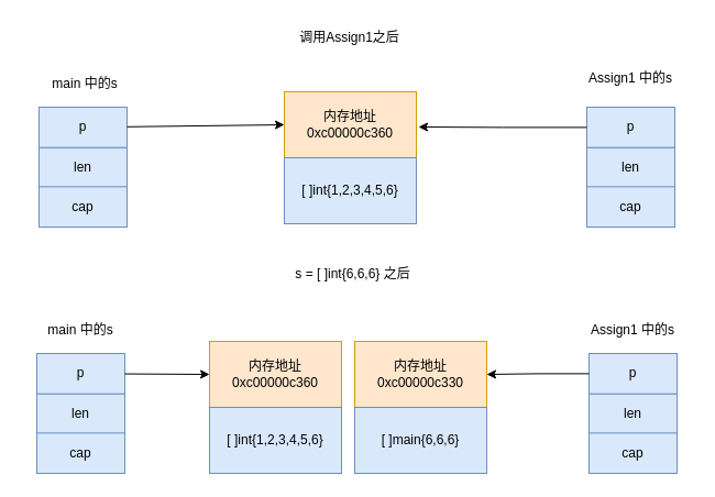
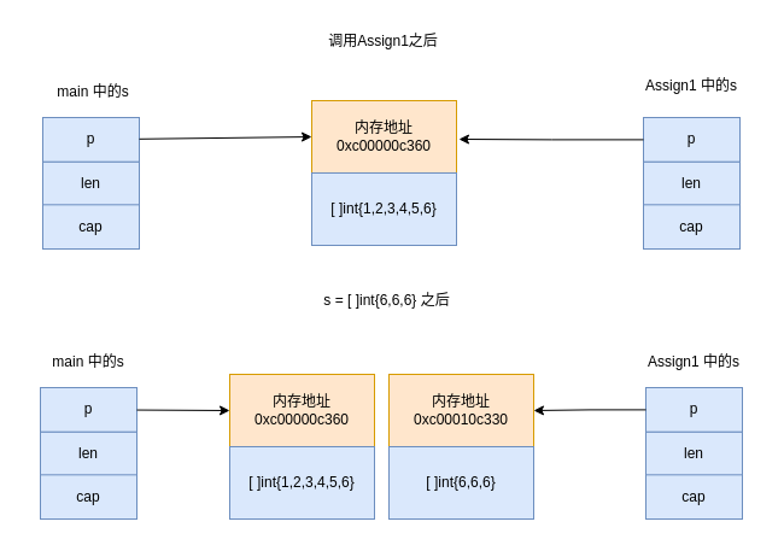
  <mxCell id="0" />
  <mxCell id="1" parent="0" />
  <mxCell id="2" value="" style="group;fillColor=#dae8fc;strokeColor=#6c8ebf;" vertex="1" connectable="0" parent="1"><mxGeometry x="35" y="97" width="80" height="109" as="geometry" /></mxCell>
  <mxCell id="3" value="len" style="rounded=0;whiteSpace=wrap;html=1;fillColor=#dae8fc;strokeColor=#6c8ebf;" vertex="1" parent="2"><mxGeometry y="36.667" width="80" height="36.667" as="geometry" /></mxCell>
  <mxCell id="4" value="p" style="rounded=0;whiteSpace=wrap;html=1;fillColor=#dae8fc;strokeColor=#6c8ebf;" vertex="1" parent="2"><mxGeometry width="80" height="36.667" as="geometry" /></mxCell>
  <mxCell id="5" value="cap" style="rounded=0;whiteSpace=wrap;html=1;fillColor=#dae8fc;strokeColor=#6c8ebf;" vertex="1" parent="2"><mxGeometry y="72.333" width="80" height="36.667" as="geometry" /></mxCell>
  <mxCell id="6" value="" style="group;fillColor=#dae8fc;strokeColor=#6c8ebf;" vertex="1" connectable="0" parent="1"><mxGeometry x="258" y="83" width="120" height="120" as="geometry" /></mxCell>
  <mxCell id="7" value="内存地址0xc00000c360" style="rounded=0;whiteSpace=wrap;html=1;fillColor=#ffe6cc;strokeColor=#d79b00;" vertex="1" parent="6"><mxGeometry width="120" height="60" as="geometry" /></mxCell>
  <mxCell id="8" value="[ ]int{1,2,3,4,5,6}" style="rounded=0;whiteSpace=wrap;html=1;fillColor=#dae8fc;strokeColor=#6c8ebf;" vertex="1" parent="6"><mxGeometry y="60" width="120" height="60" as="geometry" /></mxCell>
  <mxCell id="9" value="" style="endArrow=classic;html=1;rounded=0;entryX=0;entryY=0.5;entryDx=0;entryDy=0;" edge="1" parent="1" source="4" target="7"><mxGeometry width="50" height="50" relative="1" as="geometry"><mxPoint x="145" y="303" as="sourcePoint" /><mxPoint x="195" y="253" as="targetPoint" /></mxGeometry></mxCell>
  <mxCell id="10" value="main 中的s" style="text;html=1;strokeColor=none;fillColor=none;align=center;verticalAlign=middle;whiteSpace=wrap;rounded=0;" vertex="1" parent="1"><mxGeometry x="24" y="61" width="106" height="30" as="geometry" /></mxCell>
  <mxCell id="11" value="s = [ ]int{6,6,6} 之后" style="text;html=1;strokeColor=none;fillColor=none;align=center;verticalAlign=middle;whiteSpace=wrap;rounded=0;" vertex="1" parent="1"><mxGeometry x="254" y="233" width="133" height="31" as="geometry" /></mxCell>
  <mxCell id="12" value="" style="group;fillColor=#dae8fc;strokeColor=#6c8ebf;" vertex="1" connectable="0" parent="1"><mxGeometry x="535" y="321" width="80" height="109" as="geometry" /></mxCell>
  <mxCell id="13" value="len" style="rounded=0;whiteSpace=wrap;html=1;fillColor=#dae8fc;strokeColor=#6c8ebf;" vertex="1" parent="12"><mxGeometry y="36.667" width="80" height="36.667" as="geometry" /></mxCell>
  <mxCell id="14" value="p" style="rounded=0;whiteSpace=wrap;html=1;fillColor=#dae8fc;strokeColor=#6c8ebf;" vertex="1" parent="12"><mxGeometry width="80" height="36.667" as="geometry" /></mxCell>
  <mxCell id="15" value="cap" style="rounded=0;whiteSpace=wrap;html=1;fillColor=#dae8fc;strokeColor=#6c8ebf;" vertex="1" parent="12"><mxGeometry y="72.333" width="80" height="36.667" as="geometry" /></mxCell>
  <mxCell id="16" value="Assign1&amp;nbsp;中的s" style="text;html=1;strokeColor=none;fillColor=none;align=center;verticalAlign=middle;whiteSpace=wrap;rounded=0;" vertex="1" parent="1"><mxGeometry x="522" y="285" width="106" height="30" as="geometry" /></mxCell>
  <mxCell id="17" value="" style="group;fillColor=#dae8fc;strokeColor=#6c8ebf;" vertex="1" connectable="0" parent="1"><mxGeometry x="322" y="310" width="120" height="120" as="geometry" /></mxCell>
- <mxCell id="18" value="内存地址0xc00000c330" style="rounded=0;whiteSpace=wrap;html=1;fillColor=#ffe6cc;strokeColor=#d79b00;" vertex="1" parent="17"><mxGeometry width="120" height="60" as="geometry" /></mxCell>
- <mxCell id="19" value="[ ]main{6,6,6}" style="rounded=0;whiteSpace=wrap;html=1;fillColor=#dae8fc;strokeColor=#6c8ebf;" vertex="1" parent="17"><mxGeometry y="60" width="120" height="60" as="geometry" /></mxCell>
+ <mxCell id="18" value="内存地址0xc00010c330" style="rounded=0;whiteSpace=wrap;html=1;fillColor=#ffe6cc;strokeColor=#d79b00;" vertex="1" parent="17"><mxGeometry width="120" height="60" as="geometry" /></mxCell>
+ <mxCell id="19" value="[ ]int{6,6,6}" style="rounded=0;whiteSpace=wrap;html=1;fillColor=#dae8fc;strokeColor=#6c8ebf;" vertex="1" parent="17"><mxGeometry y="60" width="120" height="60" as="geometry" /></mxCell>
  <mxCell id="20" value="" style="group;fillColor=#dae8fc;strokeColor=#6c8ebf;" vertex="1" connectable="0" parent="1"><mxGeometry x="533" y="97" width="80" height="109" as="geometry" /></mxCell>
  <mxCell id="21" value="len" style="rounded=0;whiteSpace=wrap;html=1;fillColor=#dae8fc;strokeColor=#6c8ebf;" vertex="1" parent="20"><mxGeometry y="36.667" width="80" height="36.667" as="geometry" /></mxCell>
  <mxCell id="22" value="p" style="rounded=0;whiteSpace=wrap;html=1;fillColor=#dae8fc;strokeColor=#6c8ebf;" vertex="1" parent="20"><mxGeometry width="80" height="36.667" as="geometry" /></mxCell>
  <mxCell id="23" value="cap" style="rounded=0;whiteSpace=wrap;html=1;fillColor=#dae8fc;strokeColor=#6c8ebf;" vertex="1" parent="20"><mxGeometry y="72.333" width="80" height="36.667" as="geometry" /></mxCell>
  <mxCell id="24" value="Assign1&amp;nbsp;中的s" style="text;html=1;strokeColor=none;fillColor=none;align=center;verticalAlign=middle;whiteSpace=wrap;rounded=0;" vertex="1" parent="1"><mxGeometry x="520" y="56" width="106" height="30" as="geometry" /></mxCell>
  <mxCell id="25" value="调用Assign1之后" style="text;html=1;strokeColor=none;fillColor=none;align=center;verticalAlign=middle;whiteSpace=wrap;rounded=0;" vertex="1" parent="1"><mxGeometry x="257" y="20" width="121" height="28" as="geometry" /></mxCell>
  <mxCell id="26" value="" style="group;fillColor=#dae8fc;strokeColor=#6c8ebf;" vertex="1" connectable="0" parent="1"><mxGeometry x="33" y="321" width="80" height="109" as="geometry" /></mxCell>
  <mxCell id="27" value="len" style="rounded=0;whiteSpace=wrap;html=1;fillColor=#dae8fc;strokeColor=#6c8ebf;" vertex="1" parent="26"><mxGeometry y="36.667" width="80" height="36.667" as="geometry" /></mxCell>
  <mxCell id="28" value="p" style="rounded=0;whiteSpace=wrap;html=1;fillColor=#dae8fc;strokeColor=#6c8ebf;" vertex="1" parent="26"><mxGeometry width="80" height="36.667" as="geometry" /></mxCell>
  <mxCell id="29" value="cap" style="rounded=0;whiteSpace=wrap;html=1;fillColor=#dae8fc;strokeColor=#6c8ebf;" vertex="1" parent="26"><mxGeometry y="72.333" width="80" height="36.667" as="geometry" /></mxCell>
  <mxCell id="30" value="" style="group;fillColor=#dae8fc;strokeColor=#6c8ebf;" vertex="1" connectable="0" parent="1"><mxGeometry x="190" y="310" width="120" height="120" as="geometry" /></mxCell>
  <mxCell id="31" value="内存地址0xc00000c360" style="rounded=0;whiteSpace=wrap;html=1;fillColor=#ffe6cc;strokeColor=#d79b00;" vertex="1" parent="30"><mxGeometry width="120" height="60" as="geometry" /></mxCell>
  <mxCell id="32" value="[ ]int{1,2,3,4,5,6}" style="rounded=0;whiteSpace=wrap;html=1;fillColor=#dae8fc;strokeColor=#6c8ebf;" vertex="1" parent="30"><mxGeometry y="60" width="120" height="60" as="geometry" /></mxCell>
  <mxCell id="33" value="" style="endArrow=classic;html=1;rounded=0;entryX=0;entryY=0.5;entryDx=0;entryDy=0;" edge="1" parent="1" source="28" target="31"><mxGeometry width="50" height="50" relative="1" as="geometry"><mxPoint x="110" y="531" as="sourcePoint" /><mxPoint x="160" y="481" as="targetPoint" /></mxGeometry></mxCell>
  <mxCell id="34" value="main 中的s" style="text;html=1;strokeColor=none;fillColor=none;align=center;verticalAlign=middle;whiteSpace=wrap;rounded=0;" vertex="1" parent="1"><mxGeometry x="20" y="285" width="106" height="30" as="geometry" /></mxCell>
  <mxCell id="35" style="edgeStyle=orthogonalEdgeStyle;rounded=0;orthogonalLoop=1;jettySize=auto;html=1;" edge="1" parent="1" source="22"><mxGeometry relative="1" as="geometry"><mxPoint x="380" y="115" as="targetPoint" /></mxGeometry></mxCell>
  <mxCell id="36" style="edgeStyle=orthogonalEdgeStyle;rounded=0;orthogonalLoop=1;jettySize=auto;html=1;entryX=1;entryY=0.5;entryDx=0;entryDy=0;" edge="1" parent="1" source="14" target="18"><mxGeometry relative="1" as="geometry" /></mxCell>
